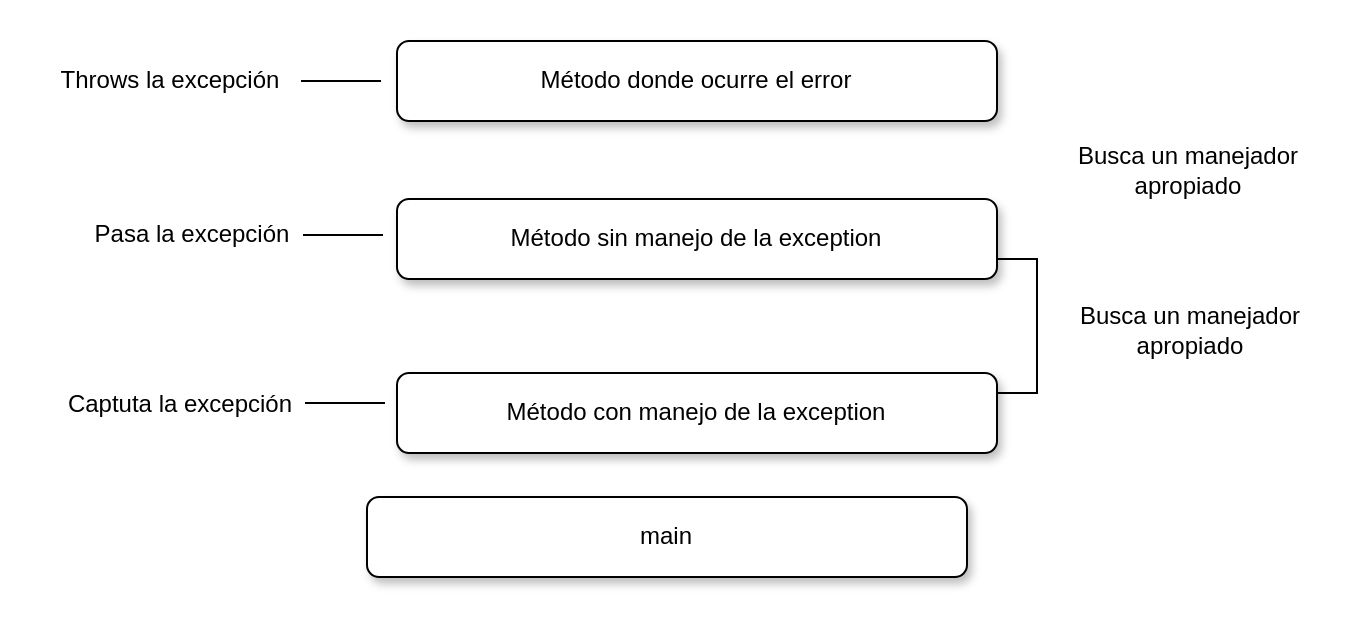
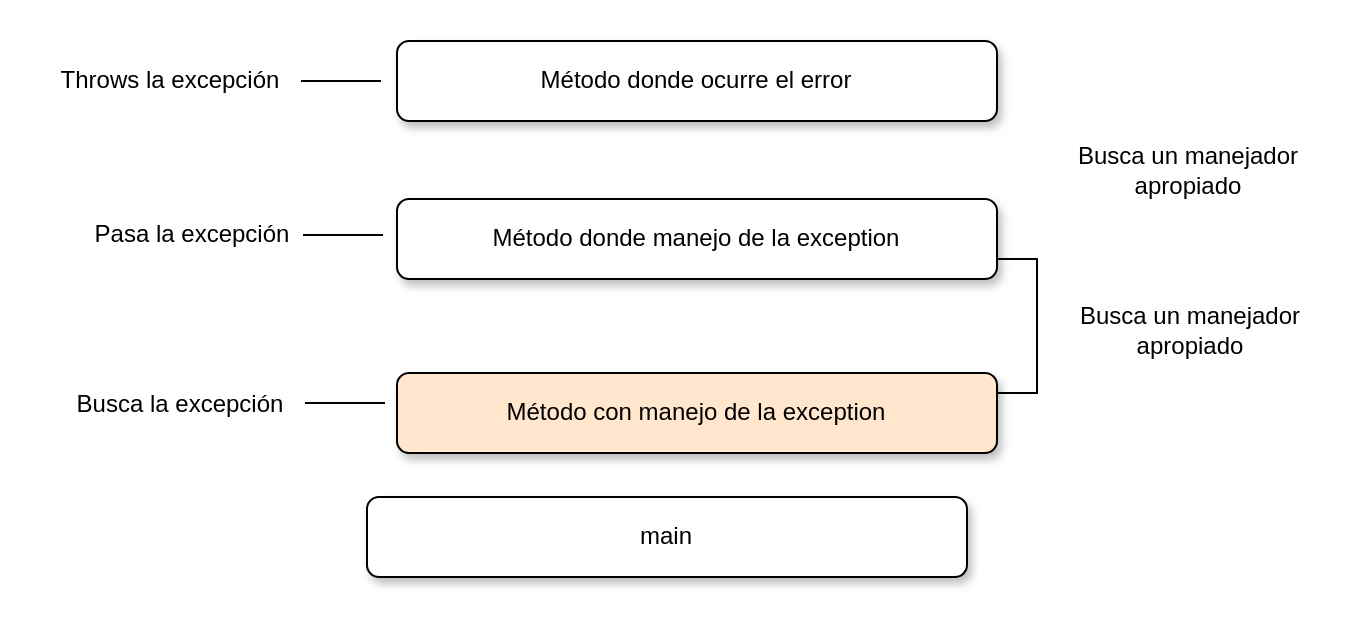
  <mxCell id="0" />
  <mxCell id="1" parent="0" />
  <mxCell id="2" value="Método donde ocurre el error" style="rounded=1;whiteSpace=wrap;html=1;shadow=1;" vertex="1" parent="1"><mxGeometry x="198" y="20" width="300" height="40" as="geometry" /></mxCell>
- <mxCell id="3" value="Método sin manejo de la exception" style="rounded=1;whiteSpace=wrap;html=1;shadow=1;" vertex="1" parent="1"><mxGeometry x="198" y="99" width="300" height="40" as="geometry" /></mxCell>
- <mxCell id="4" value="Método con manejo de la exception" style="rounded=1;whiteSpace=wrap;html=1;shadow=1;" vertex="1" parent="1"><mxGeometry x="198" y="186" width="300" height="40" as="geometry" /></mxCell>
+ <mxCell id="3" value="Método donde manejo de la exception" style="rounded=1;whiteSpace=wrap;html=1;shadow=1;" vertex="1" parent="1"><mxGeometry x="198" y="99" width="300" height="40" as="geometry" /></mxCell>
+ <mxCell id="4" value="Método con manejo de la exception" style="rounded=1;whiteSpace=wrap;html=1;shadow=1;fillColor=#ffe6cc;" vertex="1" parent="1"><mxGeometry x="198" y="186" width="300" height="40" as="geometry" /></mxCell>
  <mxCell id="5" value="main" style="rounded=1;whiteSpace=wrap;html=1;shadow=1;" vertex="1" parent="1"><mxGeometry x="183" y="248" width="300" height="40" as="geometry" /></mxCell>
  <mxCell id="6" value="Throws la excepción" style="text;html=1;align=center;verticalAlign=middle;whiteSpace=wrap;rounded=0;" vertex="1" parent="1"><mxGeometry x="20" y="25" width="130" height="30" as="geometry" /></mxCell>
  <mxCell id="7" value="Pasa la excepción" style="text;html=1;align=center;verticalAlign=middle;whiteSpace=wrap;rounded=0;" vertex="1" parent="1"><mxGeometry x="36" y="102" width="120" height="30" as="geometry" /></mxCell>
- <mxCell id="8" value="Captuta la excepción" style="text;html=1;align=center;verticalAlign=middle;whiteSpace=wrap;rounded=0;" vertex="1" parent="1"><mxGeometry x="25" y="187" width="130" height="30" as="geometry" /></mxCell>
+ <mxCell id="8" value="Busca la excepción" style="text;html=1;align=center;verticalAlign=middle;whiteSpace=wrap;rounded=0;" vertex="1" parent="1"><mxGeometry x="25" y="187" width="130" height="30" as="geometry" /></mxCell>
  <mxCell id="9" value="" style="endArrow=none;html=1;rounded=0;" edge="1" parent="1"><mxGeometry width="50" height="50" relative="1" as="geometry"><mxPoint x="150" y="40" as="sourcePoint" /><mxPoint x="190" y="40" as="targetPoint" /></mxGeometry></mxCell>
  <mxCell id="10" value="" style="endArrow=none;html=1;rounded=0;" edge="1" parent="1"><mxGeometry width="50" height="50" relative="1" as="geometry"><mxPoint x="151" y="117" as="sourcePoint" /><mxPoint x="191" y="117" as="targetPoint" /></mxGeometry></mxCell>
  <mxCell id="11" value="" style="endArrow=none;html=1;rounded=0;" edge="1" parent="1"><mxGeometry width="50" height="50" relative="1" as="geometry"><mxPoint x="152" y="201" as="sourcePoint" /><mxPoint x="192" y="201" as="targetPoint" /></mxGeometry></mxCell>
  <mxCell id="12" style="edgeStyle=orthogonalEdgeStyle;rounded=0;orthogonalLoop=1;jettySize=auto;html=1;entryX=1;entryY=0.25;entryDx=0;entryDy=0;exitX=1;exitY=0.75;exitDx=0;exitDy=0;endArrow=none;" edge="1" parent="1" source="3" target="4"><mxGeometry relative="1" as="geometry"><mxPoint x="518" y="131" as="sourcePoint" /><mxPoint x="518" y="200" as="targetPoint" /></mxGeometry></mxCell>
  <mxCell id="13" value="Busca un manejador apropiado" style="text;html=1;align=center;verticalAlign=middle;whiteSpace=wrap;rounded=0;" vertex="1" parent="1"><mxGeometry x="530" y="150" width="130" height="30" as="geometry" /></mxCell>
  <mxCell id="14" value="Busca un manejador apropiado" style="text;html=1;align=center;verticalAlign=middle;whiteSpace=wrap;rounded=0;" vertex="1" parent="1"><mxGeometry x="529" y="70" width="130" height="30" as="geometry" /></mxCell>
